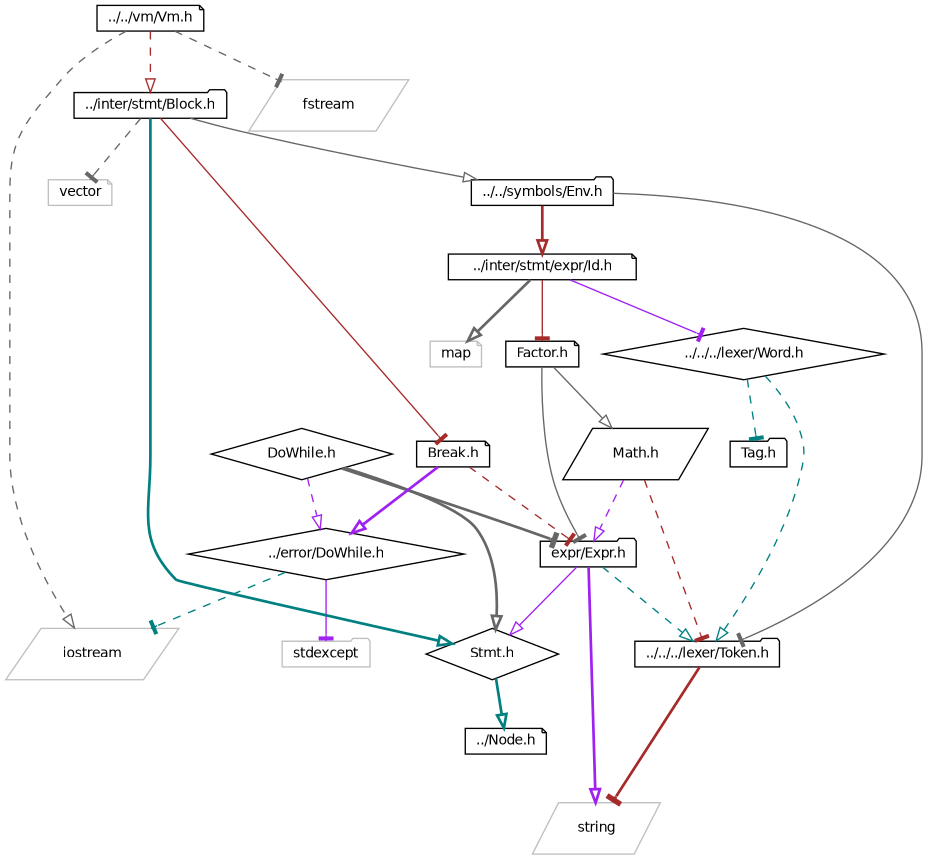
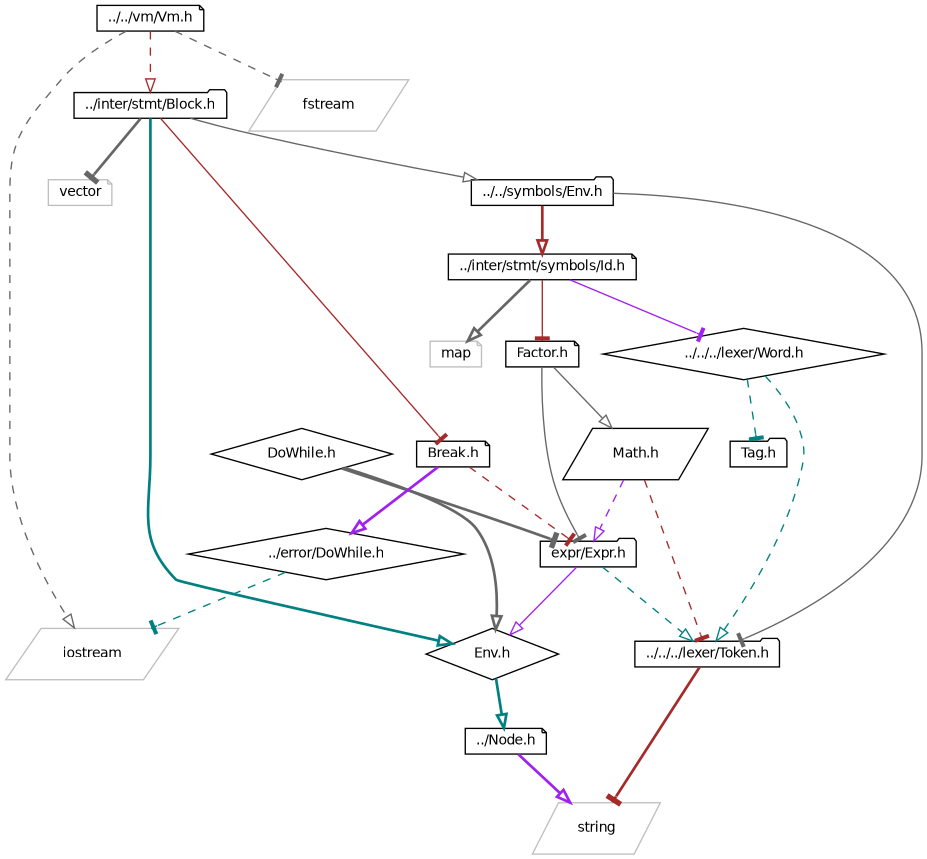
  digraph {
    node [color=black fillcolor=white fontname=Helvetica fontsize=10 shape=note style=filled]
    edge [arrowhead=onormal color=gray40 fontname=Helvetica fontsize=10 labelfontname=Helvetica labelfontsize=10 style=dashed]
    n1 [height=0.2 label="DoWhile.h" shape=diamond width=0.4]
-   n2 [height=0.2 label="Stmt.h" shape=diamond width=0.4]
+   n2 [height=0.2 label="Env.h" shape=diamond width=0.4]
    n3 [height=0.2 label="../error/DoWhile.h" shape=diamond width=0.4]
    n4 [height=0.2 label="expr/Expr.h" shape=folder width=0.4]
    n5 [height=0.2 label="../../vm/Vm.h" width=0.4]
    n6 [color=grey75 height=0.2 label=iostream shape=parallelogram width=0.4]
    n7 [height=0.2 label="../inter/stmt/Block.h" shape=folder width=0.4]
    n8 [color=grey75 height=0.2 label=fstream shape=parallelogram width=0.4]
    n9 [height=0.2 label="../Node.h" width=0.4]
-   n10 [color=grey75 height=0.2 label=stdexcept shape=folder width=0.4]
    n11 [height=0.2 label="../../../lexer/Token.h" shape=folder width=0.4]
    n12 [color=grey75 height=0.2 label=string shape=parallelogram width=0.4]
    n13 [height=0.2 label="../../symbols/Env.h" shape=folder width=0.4]
    n14 [height=0.2 label="Break.h" width=0.4]
    n15 [color=grey75 height=0.2 label=vector width=0.4]
-   n16 [height=0.2 label="../inter/stmt/expr/Id.h" width=0.4]
+   n16 [height=0.2 label="../inter/stmt/symbols/Id.h" width=0.4]
    n17 [color=grey75 height=0.2 label=map width=0.4]
    n18 [height=0.2 label="Factor.h" width=0.4]
    n19 [height=0.2 label="../../../lexer/Word.h" shape=diamond width=0.4]
    n20 [height=0.2 label="Math.h" shape=parallelogram width=0.4]
    n21 [height=0.2 label="Tag.h" shape=folder width=0.4]
    n1 -> n2 [style=bold]
-   n1 -> n3 [color=purple]
    n1 -> n4 [arrowhead=tee style=bold]
    n2 -> n9 [color=teal style=bold]
    n3 -> n6 [arrowhead=tee color=teal]
-   n3 -> n10 [arrowhead=tee color=purple style=solid]
    n4 -> n2 [color=purple style=solid]
    n4 -> n11 [color=teal]
    n5 -> n6
    n5 -> n7 [color=brown]
    n5 -> n8 [arrowhead=tee]
    n7 -> n2 [color=teal style=bold]
    n7 -> n13 [style=solid]
    n7 -> n14 [arrowhead=tee color=brown style=solid]
-   n7 -> n15 [arrowhead=tee]
-   n4 -> n12 [color=purple style=bold]
+   n7 -> n15 [arrowhead=tee style=bold]
+   n9 -> n12 [color=purple style=bold]
    n11 -> n12 [arrowhead=tee color=brown style=bold]
    n13 -> n11 [arrowhead=tee style=solid]
    n13 -> n16 [color=brown style=bold]
    n14 -> n3 [color=purple style=bold]
    n14 -> n4 [arrowhead=tee color=brown]
    n16 -> n17 [style=bold]
    n16 -> n18 [arrowhead=tee color=brown style=solid]
    n16 -> n19 [arrowhead=tee color=purple style=solid]
    n18 -> n4 [arrowhead=tee style=solid]
    n18 -> n20 [style=solid]
    n19 -> n11 [color=teal]
    n19 -> n21 [arrowhead=tee color=teal]
    n20 -> n4 [color=purple]
    n20 -> n11 [arrowhead=tee color=brown]
  }
